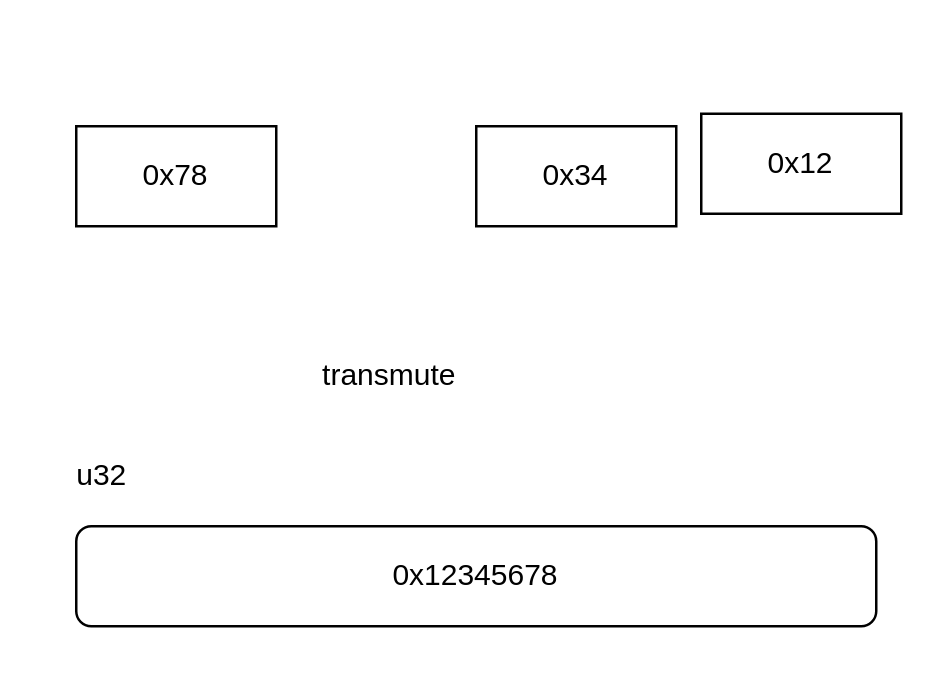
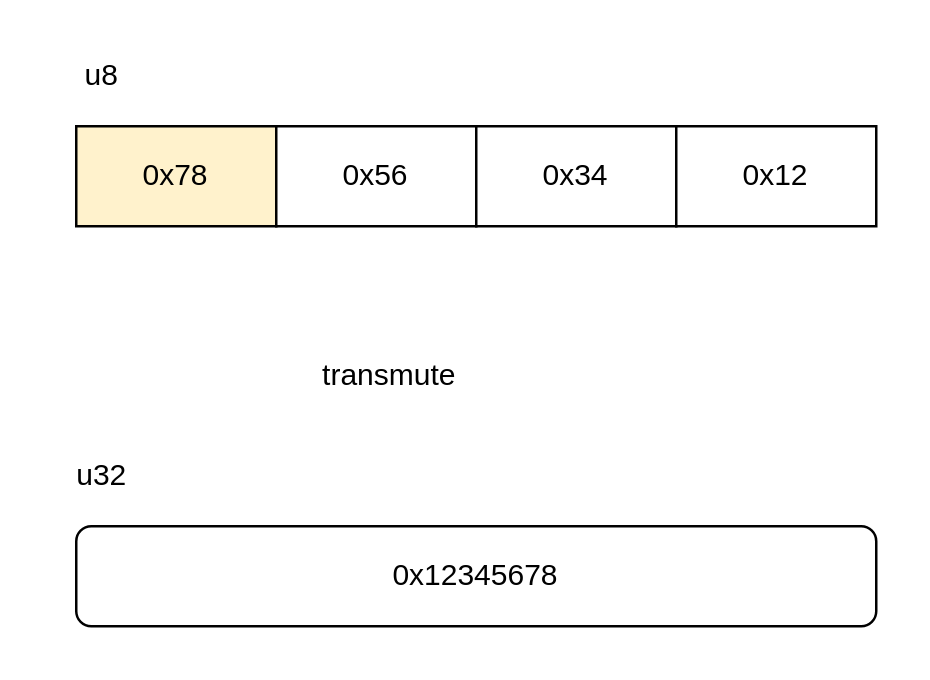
  <mxCell id="0" />
  <mxCell id="1" parent="0" />
- <mxCell id="2" value="0x78" style="rounded=0;whiteSpace=wrap;html=1;" parent="1" vertex="1"><mxGeometry x="30" y="50" width="80" height="40" as="geometry" /></mxCell>
+ <mxCell id="2" value="0x78" style="rounded=0;whiteSpace=wrap;html=1;fillColor=#fff2cc;" parent="1" vertex="1"><mxGeometry x="30" y="50" width="80" height="40" as="geometry" /></mxCell>
+ <mxCell id="3" value="0x56" style="rounded=0;whiteSpace=wrap;html=1;" parent="1" vertex="1"><mxGeometry x="110" y="50" width="80" height="40" as="geometry" /></mxCell>
  <mxCell id="4" value="0x34" style="rounded=0;whiteSpace=wrap;html=1;" parent="1" vertex="1"><mxGeometry x="190" y="50" width="80" height="40" as="geometry" /></mxCell>
- <mxCell id="5" value="0x12" style="rounded=0;whiteSpace=wrap;html=1;" parent="1" vertex="1"><mxGeometry x="280" y="45" width="80" height="40" as="geometry" /></mxCell>
+ <mxCell id="5" value="0x12" style="rounded=0;whiteSpace=wrap;html=1;" parent="1" vertex="1"><mxGeometry x="270" y="50" width="80" height="40" as="geometry" /></mxCell>
+ <mxCell id="6" value="u8" style="text;html=1;align=center;verticalAlign=middle;resizable=0;points=[];autosize=1;strokeColor=none;fillColor=none;fontColor=#000000;" parent="1" vertex="1"><mxGeometry x="25" y="20" width="30" height="20" as="geometry" /></mxCell>
  <mxCell id="7" value="0x12345678" style="whiteSpace=wrap;html=1;rounded=1;" parent="1" vertex="1"><mxGeometry x="30" y="210" width="320" height="40" as="geometry" /></mxCell>
  <mxCell id="8" value="u32" style="text;html=1;align=center;verticalAlign=middle;resizable=0;points=[];autosize=1;strokeColor=none;fillColor=none;fontColor=#000000;" parent="1" vertex="1"><mxGeometry x="20" y="180" width="40" height="20" as="geometry" /></mxCell>
  <mxCell id="9" value="transmute" style="text;html=1;align=center;verticalAlign=middle;resizable=0;points=[];autosize=1;strokeColor=none;fillColor=none;fontColor=#000000;" parent="1" vertex="1"><mxGeometry x="120" y="140" width="70" height="20" as="geometry" /></mxCell>
